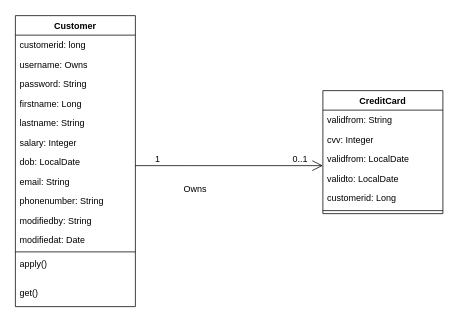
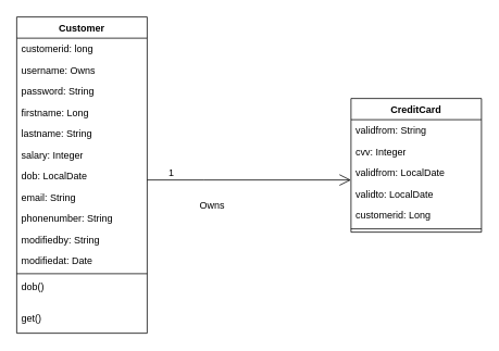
  <mxCell id="0" />
  <mxCell id="1" parent="0" />
  <mxCell id="2" value="Customer" style="swimlane;fontStyle=1;align=center;verticalAlign=top;childLayout=stackLayout;horizontal=1;startSize=26;horizontalStack=0;resizeParent=1;resizeParentMax=0;resizeLast=0;collapsible=1;marginBottom=0;whiteSpace=wrap;html=1;" vertex="1" parent="1"><mxGeometry x="20" y="20" width="160" height="388" as="geometry" /></mxCell>
  <mxCell id="3" value="customerid: long" style="text;strokeColor=none;fillColor=none;align=left;verticalAlign=top;spacingLeft=4;spacingRight=4;overflow=hidden;rotatable=0;points=[[0,0.5],[1,0.5]];portConstraint=eastwest;whiteSpace=wrap;html=1;" vertex="1" parent="2"><mxGeometry y="26" width="160" height="26" as="geometry" /></mxCell>
  <mxCell id="4" value="username: Owns" style="text;strokeColor=none;fillColor=none;align=left;verticalAlign=top;spacingLeft=4;spacingRight=4;overflow=hidden;rotatable=0;points=[[0,0.5],[1,0.5]];portConstraint=eastwest;whiteSpace=wrap;html=1;" vertex="1" parent="2"><mxGeometry y="52" width="160" height="26" as="geometry" /></mxCell>
  <mxCell id="5" value="password: String" style="text;strokeColor=none;fillColor=none;align=left;verticalAlign=top;spacingLeft=4;spacingRight=4;overflow=hidden;rotatable=0;points=[[0,0.5],[1,0.5]];portConstraint=eastwest;whiteSpace=wrap;html=1;" vertex="1" parent="2"><mxGeometry y="78" width="160" height="26" as="geometry" /></mxCell>
  <mxCell id="6" value="firstname: Long" style="text;strokeColor=none;fillColor=none;align=left;verticalAlign=top;spacingLeft=4;spacingRight=4;overflow=hidden;rotatable=0;points=[[0,0.5],[1,0.5]];portConstraint=eastwest;whiteSpace=wrap;html=1;" vertex="1" parent="2"><mxGeometry y="104" width="160" height="26" as="geometry" /></mxCell>
  <mxCell id="7" value="lastname: String" style="text;strokeColor=none;fillColor=none;align=left;verticalAlign=top;spacingLeft=4;spacingRight=4;overflow=hidden;rotatable=0;points=[[0,0.5],[1,0.5]];portConstraint=eastwest;whiteSpace=wrap;html=1;" vertex="1" parent="2"><mxGeometry y="130" width="160" height="26" as="geometry" /></mxCell>
  <mxCell id="8" value="salary: Integer" style="text;strokeColor=none;fillColor=none;align=left;verticalAlign=top;spacingLeft=4;spacingRight=4;overflow=hidden;rotatable=0;points=[[0,0.5],[1,0.5]];portConstraint=eastwest;whiteSpace=wrap;html=1;" vertex="1" parent="2"><mxGeometry y="156" width="160" height="26" as="geometry" /></mxCell>
  <mxCell id="9" value="dob: LocalDate" style="text;strokeColor=none;fillColor=none;align=left;verticalAlign=top;spacingLeft=4;spacingRight=4;overflow=hidden;rotatable=0;points=[[0,0.5],[1,0.5]];portConstraint=eastwest;whiteSpace=wrap;html=1;" vertex="1" parent="2"><mxGeometry y="182" width="160" height="26" as="geometry" /></mxCell>
  <mxCell id="10" value="email: String" style="text;strokeColor=none;fillColor=none;align=left;verticalAlign=top;spacingLeft=4;spacingRight=4;overflow=hidden;rotatable=0;points=[[0,0.5],[1,0.5]];portConstraint=eastwest;whiteSpace=wrap;html=1;" vertex="1" parent="2"><mxGeometry y="208" width="160" height="26" as="geometry" /></mxCell>
  <mxCell id="11" value="phonenumber: String" style="text;strokeColor=none;fillColor=none;align=left;verticalAlign=top;spacingLeft=4;spacingRight=4;overflow=hidden;rotatable=0;points=[[0,0.5],[1,0.5]];portConstraint=eastwest;whiteSpace=wrap;html=1;" vertex="1" parent="2"><mxGeometry y="234" width="160" height="26" as="geometry" /></mxCell>
  <mxCell id="12" value="modifiedby: String" style="text;strokeColor=none;fillColor=none;align=left;verticalAlign=top;spacingLeft=4;spacingRight=4;overflow=hidden;rotatable=0;points=[[0,0.5],[1,0.5]];portConstraint=eastwest;whiteSpace=wrap;html=1;" vertex="1" parent="2"><mxGeometry y="260" width="160" height="26" as="geometry" /></mxCell>
  <mxCell id="13" value="modifiedat: Date" style="text;strokeColor=none;fillColor=none;align=left;verticalAlign=top;spacingLeft=4;spacingRight=4;overflow=hidden;rotatable=0;points=[[0,0.5],[1,0.5]];portConstraint=eastwest;whiteSpace=wrap;html=1;" vertex="1" parent="2"><mxGeometry y="286" width="160" height="26" as="geometry" /></mxCell>
  <mxCell id="14" value="" style="line;strokeWidth=1;fillColor=none;align=left;verticalAlign=middle;spacingTop=-1;spacingLeft=3;spacingRight=3;rotatable=0;labelPosition=right;points=[];portConstraint=eastwest;strokeColor=inherit;" vertex="1" parent="2"><mxGeometry y="312" width="160" height="6" as="geometry" /></mxCell>
- <mxCell id="15" value="apply()" style="text;strokeColor=none;fillColor=none;align=left;verticalAlign=top;spacingLeft=4;spacingRight=4;overflow=hidden;rotatable=0;points=[[0,0.5],[1,0.5]];portConstraint=eastwest;whiteSpace=wrap;html=1;" vertex="1" parent="2"><mxGeometry y="318" width="160" height="38" as="geometry" /></mxCell>
+ <mxCell id="15" value="dob()" style="text;strokeColor=none;fillColor=none;align=left;verticalAlign=top;spacingLeft=4;spacingRight=4;overflow=hidden;rotatable=0;points=[[0,0.5],[1,0.5]];portConstraint=eastwest;whiteSpace=wrap;html=1;" vertex="1" parent="2"><mxGeometry y="318" width="160" height="38" as="geometry" /></mxCell>
  <mxCell id="16" value="get()" style="text;strokeColor=none;fillColor=none;align=left;verticalAlign=top;spacingLeft=4;spacingRight=4;overflow=hidden;rotatable=0;points=[[0,0.5],[1,0.5]];portConstraint=eastwest;whiteSpace=wrap;html=1;" vertex="1" parent="2"><mxGeometry y="356" width="160" height="32" as="geometry" /></mxCell>
  <mxCell id="17" value="CreditCard" style="swimlane;fontStyle=1;align=center;verticalAlign=top;childLayout=stackLayout;horizontal=1;startSize=26;horizontalStack=0;resizeParent=1;resizeParentMax=0;resizeLast=0;collapsible=1;marginBottom=0;whiteSpace=wrap;html=1;" vertex="1" parent="1"><mxGeometry x="430" y="120" width="160" height="164" as="geometry" /></mxCell>
  <mxCell id="18" value="validfrom: String&amp;nbsp;&lt;br&gt;" style="text;strokeColor=none;fillColor=none;align=left;verticalAlign=top;spacingLeft=4;spacingRight=4;overflow=hidden;rotatable=0;points=[[0,0.5],[1,0.5]];portConstraint=eastwest;whiteSpace=wrap;html=1;" vertex="1" parent="17"><mxGeometry y="26" width="160" height="26" as="geometry" /></mxCell>
  <mxCell id="19" value="cvv: Integer" style="text;strokeColor=none;fillColor=none;align=left;verticalAlign=top;spacingLeft=4;spacingRight=4;overflow=hidden;rotatable=0;points=[[0,0.5],[1,0.5]];portConstraint=eastwest;whiteSpace=wrap;html=1;" vertex="1" parent="17"><mxGeometry y="52" width="160" height="26" as="geometry" /></mxCell>
  <mxCell id="20" value="validfrom: LocalDate" style="text;strokeColor=none;fillColor=none;align=left;verticalAlign=top;spacingLeft=4;spacingRight=4;overflow=hidden;rotatable=0;points=[[0,0.5],[1,0.5]];portConstraint=eastwest;whiteSpace=wrap;html=1;" vertex="1" parent="17"><mxGeometry y="78" width="160" height="26" as="geometry" /></mxCell>
  <mxCell id="21" value="validto: LocalDate" style="text;strokeColor=none;fillColor=none;align=left;verticalAlign=top;spacingLeft=4;spacingRight=4;overflow=hidden;rotatable=0;points=[[0,0.5],[1,0.5]];portConstraint=eastwest;whiteSpace=wrap;html=1;" vertex="1" parent="17"><mxGeometry y="104" width="160" height="26" as="geometry" /></mxCell>
  <mxCell id="22" value="customerid: Long" style="text;strokeColor=none;fillColor=none;align=left;verticalAlign=top;spacingLeft=4;spacingRight=4;overflow=hidden;rotatable=0;points=[[0,0.5],[1,0.5]];portConstraint=eastwest;whiteSpace=wrap;html=1;" vertex="1" parent="17"><mxGeometry y="130" width="160" height="26" as="geometry" /></mxCell>
  <mxCell id="23" value="" style="line;strokeWidth=1;fillColor=none;align=left;verticalAlign=middle;spacingTop=-1;spacingLeft=3;spacingRight=3;rotatable=0;labelPosition=right;points=[];portConstraint=eastwest;strokeColor=inherit;" vertex="1" parent="17"><mxGeometry y="156" width="160" height="8" as="geometry" /></mxCell>
  <mxCell id="24" value="Owns" style="text;html=1;strokeColor=none;fillColor=none;align=center;verticalAlign=middle;whiteSpace=wrap;rounded=0;" vertex="1" parent="1"><mxGeometry x="230" y="237" width="60" height="30" as="geometry" /></mxCell>
  <mxCell id="25" value="" style="endArrow=open;endFill=1;endSize=12;html=1;rounded=0;entryX=0;entryY=0.846;entryDx=0;entryDy=0;entryPerimeter=0;" edge="1" parent="1" target="20"><mxGeometry width="160" relative="1" as="geometry"><mxPoint x="180" y="220" as="sourcePoint" /><mxPoint x="340" y="220" as="targetPoint" /><Array as="points"><mxPoint x="250" y="220" /></Array></mxGeometry></mxCell>
  <mxCell id="26" value="1" style="text;html=1;strokeColor=none;fillColor=none;align=center;verticalAlign=middle;whiteSpace=wrap;rounded=0;" vertex="1" parent="1"><mxGeometry x="180" y="197" width="60" height="30" as="geometry" /></mxCell>
- <mxCell id="27" value="0..1" style="text;html=1;strokeColor=none;fillColor=none;align=center;verticalAlign=middle;whiteSpace=wrap;rounded=0;" vertex="1" parent="1"><mxGeometry x="370" y="197" width="60" height="30" as="geometry" /></mxCell>
